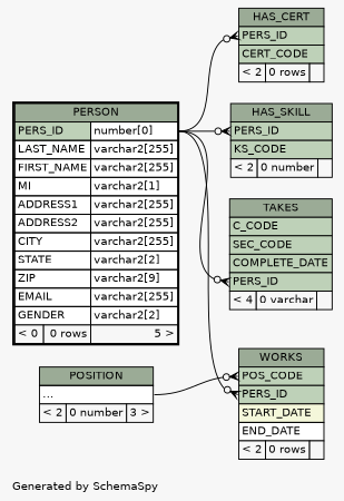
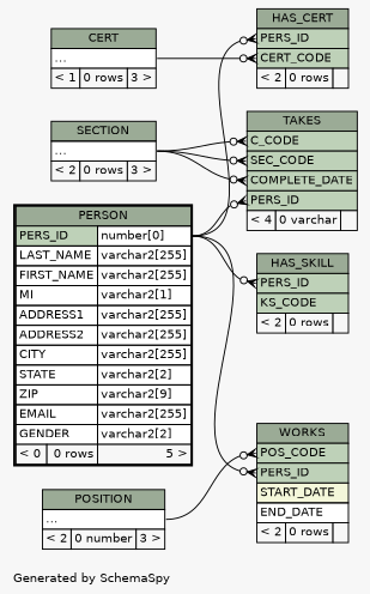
  digraph {
    bgcolor="#f7f7f7"
    fontname=Helvetica
    fontsize=11
    label="\nGenerated by SchemaSpy"
    labeljust=l
    nodesep=0.18
    rankdir=RL
    ranksep=0.46
    node [fontname=Helvetica fontsize=11 shape=plaintext]
    edge [arrowhead=none arrowsize=0.8 arrowtail=crowodot dir=back headport="elipses:e" tailport="PERS_ID:w"]
    n1 [label=<     <TABLE BORDER="0" CELLBORDER="1" CELLSPACING="0" BGCOLOR="#ffffff">       <TR><TD COLSPAN="3" BGCOLOR="#9bab96" ALIGN="CENTER">HAS_CERT</TD></TR>       <TR><TD PORT="PERS_ID" COLSPAN="3" BGCOLOR="#bed1b8" ALIGN="LEFT">PERS_ID</TD></TR>       <TR><TD PORT="CERT_CODE" COLSPAN="3" BGCOLOR="#bed1b8" ALIGN="LEFT">CERT_CODE</TD></TR>       <TR><TD ALIGN="LEFT" BGCOLOR="#f7f7f7">&lt; 2</TD><TD ALIGN="RIGHT" BGCOLOR="#f7f7f7">0 rows</TD><TD ALIGN="RIGHT" BGCOLOR="#f7f7f7">  </TD></TR>     </TABLE>>]
+   n2 [label=<     <TABLE BORDER="0" CELLBORDER="1" CELLSPACING="0" BGCOLOR="#ffffff">       <TR><TD COLSPAN="3" BGCOLOR="#9bab96" ALIGN="CENTER">CERT</TD></TR>       <TR><TD PORT="elipses" COLSPAN="3" ALIGN="LEFT">...</TD></TR>       <TR><TD ALIGN="LEFT" BGCOLOR="#f7f7f7">&lt; 1</TD><TD ALIGN="RIGHT" BGCOLOR="#f7f7f7">0 rows</TD><TD ALIGN="RIGHT" BGCOLOR="#f7f7f7">3 &gt;</TD></TR>     </TABLE>>]
    n3 [label=<     <TABLE BORDER="2" CELLBORDER="1" CELLSPACING="0" BGCOLOR="#ffffff">       <TR><TD COLSPAN="3" BGCOLOR="#9bab96" ALIGN="CENTER">PERSON</TD></TR>       <TR><TD PORT="PERS_ID" COLSPAN="2" BGCOLOR="#bed1b8" ALIGN="LEFT">PERS_ID</TD><TD PORT="PERS_ID.type" ALIGN="LEFT">number[0]</TD></TR>       <TR><TD PORT="LAST_NAME" COLSPAN="2" ALIGN="LEFT">LAST_NAME</TD><TD PORT="LAST_NAME.type" ALIGN="LEFT">varchar2[255]</TD></TR>       <TR><TD PORT="FIRST_NAME" COLSPAN="2" ALIGN="LEFT">FIRST_NAME</TD><TD PORT="FIRST_NAME.type" ALIGN="LEFT">varchar2[255]</TD></TR>       <TR><TD PORT="MI" COLSPAN="2" ALIGN="LEFT">MI</TD><TD PORT="MI.type" ALIGN="LEFT">varchar2[1]</TD></TR>       <TR><TD PORT="ADDRESS1" COLSPAN="2" ALIGN="LEFT">ADDRESS1</TD><TD PORT="ADDRESS1.type" ALIGN="LEFT">varchar2[255]</TD></TR>       <TR><TD PORT="ADDRESS2" COLSPAN="2" ALIGN="LEFT">ADDRESS2</TD><TD PORT="ADDRESS2.type" ALIGN="LEFT">varchar2[255]</TD></TR>       <TR><TD PORT="CITY" COLSPAN="2" ALIGN="LEFT">CITY</TD><TD PORT="CITY.type" ALIGN="LEFT">varchar2[255]</TD></TR>       <TR><TD PORT="STATE" COLSPAN="2" ALIGN="LEFT">STATE</TD><TD PORT="STATE.type" ALIGN="LEFT">varchar2[2]</TD></TR>       <TR><TD PORT="ZIP" COLSPAN="2" ALIGN="LEFT">ZIP</TD><TD PORT="ZIP.type" ALIGN="LEFT">varchar2[9]</TD></TR>       <TR><TD PORT="EMAIL" COLSPAN="2" ALIGN="LEFT">EMAIL</TD><TD PORT="EMAIL.type" ALIGN="LEFT">varchar2[255]</TD></TR>       <TR><TD PORT="GENDER" COLSPAN="2" ALIGN="LEFT">GENDER</TD><TD PORT="GENDER.type" ALIGN="LEFT">varchar2[2]</TD></TR>       <TR><TD ALIGN="LEFT" BGCOLOR="#f7f7f7">&lt; 0</TD><TD ALIGN="RIGHT" BGCOLOR="#f7f7f7">0 rows</TD><TD ALIGN="RIGHT" BGCOLOR="#f7f7f7">5 &gt;</TD></TR>     </TABLE>>]
-   n4 [label=<     <TABLE BORDER="0" CELLBORDER="1" CELLSPACING="0" BGCOLOR="#ffffff">       <TR><TD COLSPAN="3" BGCOLOR="#9bab96" ALIGN="CENTER">HAS_SKILL</TD></TR>       <TR><TD PORT="PERS_ID" COLSPAN="3" BGCOLOR="#bed1b8" ALIGN="LEFT">PERS_ID</TD></TR>       <TR><TD PORT="KS_CODE" COLSPAN="3" BGCOLOR="#bed1b8" ALIGN="LEFT">KS_CODE</TD></TR>       <TR><TD ALIGN="LEFT" BGCOLOR="#f7f7f7">&lt; 2</TD><TD ALIGN="RIGHT" BGCOLOR="#f7f7f7">0 number</TD><TD ALIGN="RIGHT" BGCOLOR="#f7f7f7">  </TD></TR>     </TABLE>>]
+   n4 [label=<     <TABLE BORDER="0" CELLBORDER="1" CELLSPACING="0" BGCOLOR="#ffffff">       <TR><TD COLSPAN="3" BGCOLOR="#9bab96" ALIGN="CENTER">HAS_SKILL</TD></TR>       <TR><TD PORT="PERS_ID" COLSPAN="3" BGCOLOR="#bed1b8" ALIGN="LEFT">PERS_ID</TD></TR>       <TR><TD PORT="KS_CODE" COLSPAN="3" BGCOLOR="#bed1b8" ALIGN="LEFT">KS_CODE</TD></TR>       <TR><TD ALIGN="LEFT" BGCOLOR="#f7f7f7">&lt; 2</TD><TD ALIGN="RIGHT" BGCOLOR="#f7f7f7">0 rows</TD><TD ALIGN="RIGHT" BGCOLOR="#f7f7f7">  </TD></TR>     </TABLE>>]
    n5 [label=<     <TABLE BORDER="0" CELLBORDER="1" CELLSPACING="0" BGCOLOR="#ffffff">       <TR><TD COLSPAN="3" BGCOLOR="#9bab96" ALIGN="CENTER">TAKES</TD></TR>       <TR><TD PORT="C_CODE" COLSPAN="3" BGCOLOR="#bed1b8" ALIGN="LEFT">C_CODE</TD></TR>       <TR><TD PORT="SEC_CODE" COLSPAN="3" BGCOLOR="#bed1b8" ALIGN="LEFT">SEC_CODE</TD></TR>       <TR><TD PORT="COMPLETE_DATE" COLSPAN="3" BGCOLOR="#bed1b8" ALIGN="LEFT">COMPLETE_DATE</TD></TR>       <TR><TD PORT="PERS_ID" COLSPAN="3" BGCOLOR="#bed1b8" ALIGN="LEFT">PERS_ID</TD></TR>       <TR><TD ALIGN="LEFT" BGCOLOR="#f7f7f7">&lt; 4</TD><TD ALIGN="RIGHT" BGCOLOR="#f7f7f7">0 varchar</TD><TD ALIGN="RIGHT" BGCOLOR="#f7f7f7">  </TD></TR>     </TABLE>>]
+   n6 [label=<     <TABLE BORDER="0" CELLBORDER="1" CELLSPACING="0" BGCOLOR="#ffffff">       <TR><TD COLSPAN="3" BGCOLOR="#9bab96" ALIGN="CENTER">SECTION</TD></TR>       <TR><TD PORT="elipses" COLSPAN="3" ALIGN="LEFT">...</TD></TR>       <TR><TD ALIGN="LEFT" BGCOLOR="#f7f7f7">&lt; 2</TD><TD ALIGN="RIGHT" BGCOLOR="#f7f7f7">0 rows</TD><TD ALIGN="RIGHT" BGCOLOR="#f7f7f7">3 &gt;</TD></TR>     </TABLE>>]
    n7 [label=<     <TABLE BORDER="0" CELLBORDER="1" CELLSPACING="0" BGCOLOR="#ffffff">       <TR><TD COLSPAN="3" BGCOLOR="#9bab96" ALIGN="CENTER">WORKS</TD></TR>       <TR><TD PORT="POS_CODE" COLSPAN="3" BGCOLOR="#bed1b8" ALIGN="LEFT">POS_CODE</TD></TR>       <TR><TD PORT="PERS_ID" COLSPAN="3" BGCOLOR="#bed1b8" ALIGN="LEFT">PERS_ID</TD></TR>       <TR><TD PORT="START_DATE" COLSPAN="3" BGCOLOR="#f4f7da" ALIGN="LEFT">START_DATE</TD></TR>       <TR><TD PORT="END_DATE" COLSPAN="3" ALIGN="LEFT">END_DATE</TD></TR>       <TR><TD ALIGN="LEFT" BGCOLOR="#f7f7f7">&lt; 2</TD><TD ALIGN="RIGHT" BGCOLOR="#f7f7f7">0 rows</TD><TD ALIGN="RIGHT" BGCOLOR="#f7f7f7">  </TD></TR>     </TABLE>>]
    n8 [label=<     <TABLE BORDER="0" CELLBORDER="1" CELLSPACING="0" BGCOLOR="#ffffff">       <TR><TD COLSPAN="3" BGCOLOR="#9bab96" ALIGN="CENTER">POSITION</TD></TR>       <TR><TD PORT="elipses" COLSPAN="3" ALIGN="LEFT">...</TD></TR>       <TR><TD ALIGN="LEFT" BGCOLOR="#f7f7f7">&lt; 2</TD><TD ALIGN="RIGHT" BGCOLOR="#f7f7f7">0 number</TD><TD ALIGN="RIGHT" BGCOLOR="#f7f7f7">3 &gt;</TD></TR>     </TABLE>>]
+   n1 -> n2 [tailport="CERT_CODE:w"]
    n1 -> n3 [headport="PERS_ID.type:e"]
    n4 -> n3 [headport="PERS_ID.type:e"]
    n5 -> n3 [headport="PERS_ID.type:e"]
+   n5 -> n6 [tailport="C_CODE:w"]
+   n5 -> n6 [tailport="COMPLETE_DATE:w"]
+   n5 -> n6 [tailport="SEC_CODE:w"]
    n7 -> n3 [headport="PERS_ID.type:e"]
    n7 -> n8 [tailport="POS_CODE:w"]
  }
